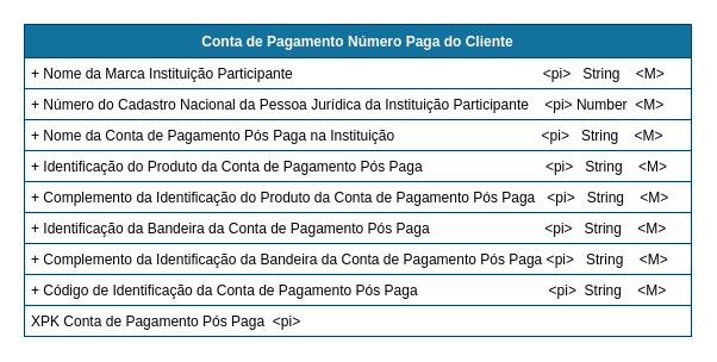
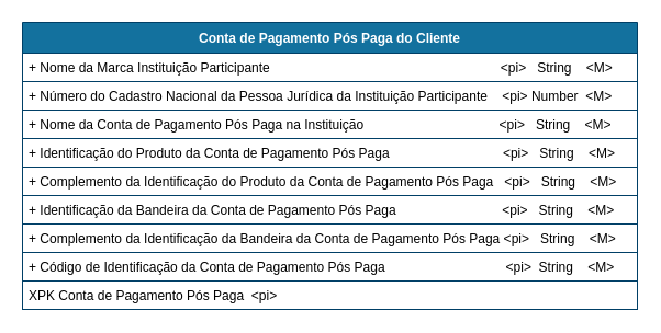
  <mxCell id="0" />
  <mxCell id="1" parent="0" />
- <mxCell id="2" value="Conta de Pagamento Número Paga do Cliente" style="swimlane;fontStyle=1;childLayout=stackLayout;horizontal=1;startSize=28;horizontalStack=0;resizeParent=1;resizeParentMax=0;resizeLast=0;collapsible=1;marginBottom=0;rounded=0;shadow=0;comic=0;sketch=0;align=center;html=0;autosize=1;fillColor=#13719E;strokeColor=#003F66;fontColor=#FFFFFF;" parent="1" vertex="1"><mxGeometry x="20" y="20" width="560" height="262" as="geometry" /></mxCell>
+ <mxCell id="2" value="Conta de Pagamento Pós Paga do Cliente" style="swimlane;fontStyle=1;childLayout=stackLayout;horizontal=1;startSize=28;horizontalStack=0;resizeParent=1;resizeParentMax=0;resizeLast=0;collapsible=1;marginBottom=0;rounded=0;shadow=0;comic=0;sketch=0;align=center;html=0;autosize=1;fillColor=#13719E;strokeColor=#003F66;fontColor=#FFFFFF;" parent="1" vertex="1"><mxGeometry x="20" y="20" width="560" height="262" as="geometry" /></mxCell>
  <mxCell id="3" value="+ Nome da Marca Instituição Participante                                                               &lt;pi&gt;   String    &lt;M&gt;    " style="text;fillColor=none;align=left;verticalAlign=top;spacingLeft=4;spacingRight=4;overflow=hidden;rotatable=0;points=[[0,0.5],[1,0.5]];portConstraint=eastwest;strokeColor=#003F66;" parent="2" vertex="1"><mxGeometry y="28" width="560" height="26" as="geometry" /></mxCell>
  <mxCell id="4" value="+ Número do Cadastro Nacional da Pessoa Jurídica da Instituição Participante    &lt;pi&gt; Number  &lt;M&gt;  " style="text;fillColor=none;align=left;verticalAlign=top;spacingLeft=4;spacingRight=4;overflow=hidden;rotatable=0;points=[[0,0.5],[1,0.5]];portConstraint=eastwest;strokeColor=#003F66;" parent="2" vertex="1"><mxGeometry y="54" width="560" height="26" as="geometry" /></mxCell>
  <mxCell id="5" value="+ Nome da Conta de Pagamento Pós Paga na Instituição                                     &lt;pi&gt;   String    &lt;M&gt;     " style="text;fillColor=none;align=left;verticalAlign=top;spacingLeft=4;spacingRight=4;overflow=hidden;rotatable=0;points=[[0,0.5],[1,0.5]];portConstraint=eastwest;strokeColor=#003F66;" parent="2" vertex="1"><mxGeometry y="80" width="560" height="26" as="geometry" /></mxCell>
  <mxCell id="6" value="+ Identificação do Produto da Conta de Pagamento Pós Paga                               &lt;pi&gt;   String    &lt;M&gt;   " style="text;fillColor=none;align=left;verticalAlign=top;spacingLeft=4;spacingRight=4;overflow=hidden;rotatable=0;points=[[0,0.5],[1,0.5]];portConstraint=eastwest;strokeColor=#003F66;" parent="2" vertex="1"><mxGeometry y="106" width="560" height="26" as="geometry" /></mxCell>
  <mxCell id="7" value="+ Complemento da Identificação do Produto da Conta de Pagamento Pós Paga   &lt;pi&gt;   String    &lt;M&gt;  " style="text;fillColor=none;align=left;verticalAlign=top;spacingLeft=4;spacingRight=4;overflow=hidden;rotatable=0;points=[[0,0.5],[1,0.5]];portConstraint=eastwest;strokeColor=#003F66;" vertex="1" parent="2"><mxGeometry y="132" width="560" height="26" as="geometry" /></mxCell>
  <mxCell id="8" value="+ Identificação da Bandeira da Conta de Pagamento Pós Paga                             &lt;pi&gt;   String    &lt;M&gt; " style="text;fillColor=none;align=left;verticalAlign=top;spacingLeft=4;spacingRight=4;overflow=hidden;rotatable=0;points=[[0,0.5],[1,0.5]];portConstraint=eastwest;strokeColor=#003F66;" parent="2" vertex="1"><mxGeometry y="158" width="560" height="26" as="geometry" /></mxCell>
  <mxCell id="9" value="+ Complemento da Identificação da Bandeira da Conta de Pagamento Pós Paga &lt;pi&gt;   String    &lt;M&gt;" style="text;fillColor=none;align=left;verticalAlign=top;spacingLeft=4;spacingRight=4;overflow=hidden;rotatable=0;points=[[0,0.5],[1,0.5]];portConstraint=eastwest;strokeColor=#003F66;" vertex="1" parent="2"><mxGeometry y="184" width="560" height="26" as="geometry" /></mxCell>
  <mxCell id="10" value="+ Código de Identificação da Conta de Pagamento Pós Paga                                 &lt;pi&gt;  String    &lt;M&gt;" style="text;fillColor=none;align=left;verticalAlign=top;spacingLeft=4;spacingRight=4;overflow=hidden;rotatable=0;points=[[0,0.5],[1,0.5]];portConstraint=eastwest;strokeColor=#003F66;" parent="2" vertex="1"><mxGeometry y="210" width="560" height="26" as="geometry" /></mxCell>
  <mxCell id="11" value="XPK Conta de Pagamento Pós Paga  &lt;pi&gt;" style="text;fillColor=none;align=left;verticalAlign=top;spacingLeft=4;spacingRight=4;overflow=hidden;rotatable=0;points=[[0,0.5],[1,0.5]];portConstraint=eastwest;strokeColor=#003F66;" parent="2" vertex="1"><mxGeometry y="236" width="560" height="26" as="geometry" /></mxCell>
